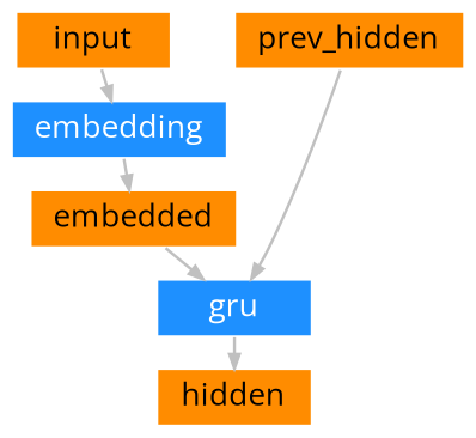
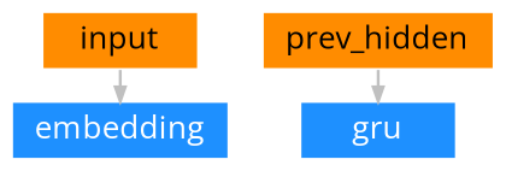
  digraph {
    fontname="Open Sans"
    nodesep=0.3
    ranksep=0.15
    node [color=white fillcolor=darkorange fontname="Open Sans" fontsize=11 shape=rect style=filled]
    edge [arrowsize=0.5 color=gray fontname="Open Sans"]
    input [height=0.2]
    prev_hidden [height=0.2]
    embedding [fillcolor=dodgerblue fontcolor=white height=0.2]
    gru [fillcolor=dodgerblue fontcolor=white height=0.2]
-   embedded [height=0.2]
-   hidden [height=0.2]
    subgraph sub_1 {
      rank=same
      input
      prev_hidden
    }
    input -> embedding
    prev_hidden -> gru
-   embedding -> embedded
-   gru -> hidden
-   embedded -> gru
  }
